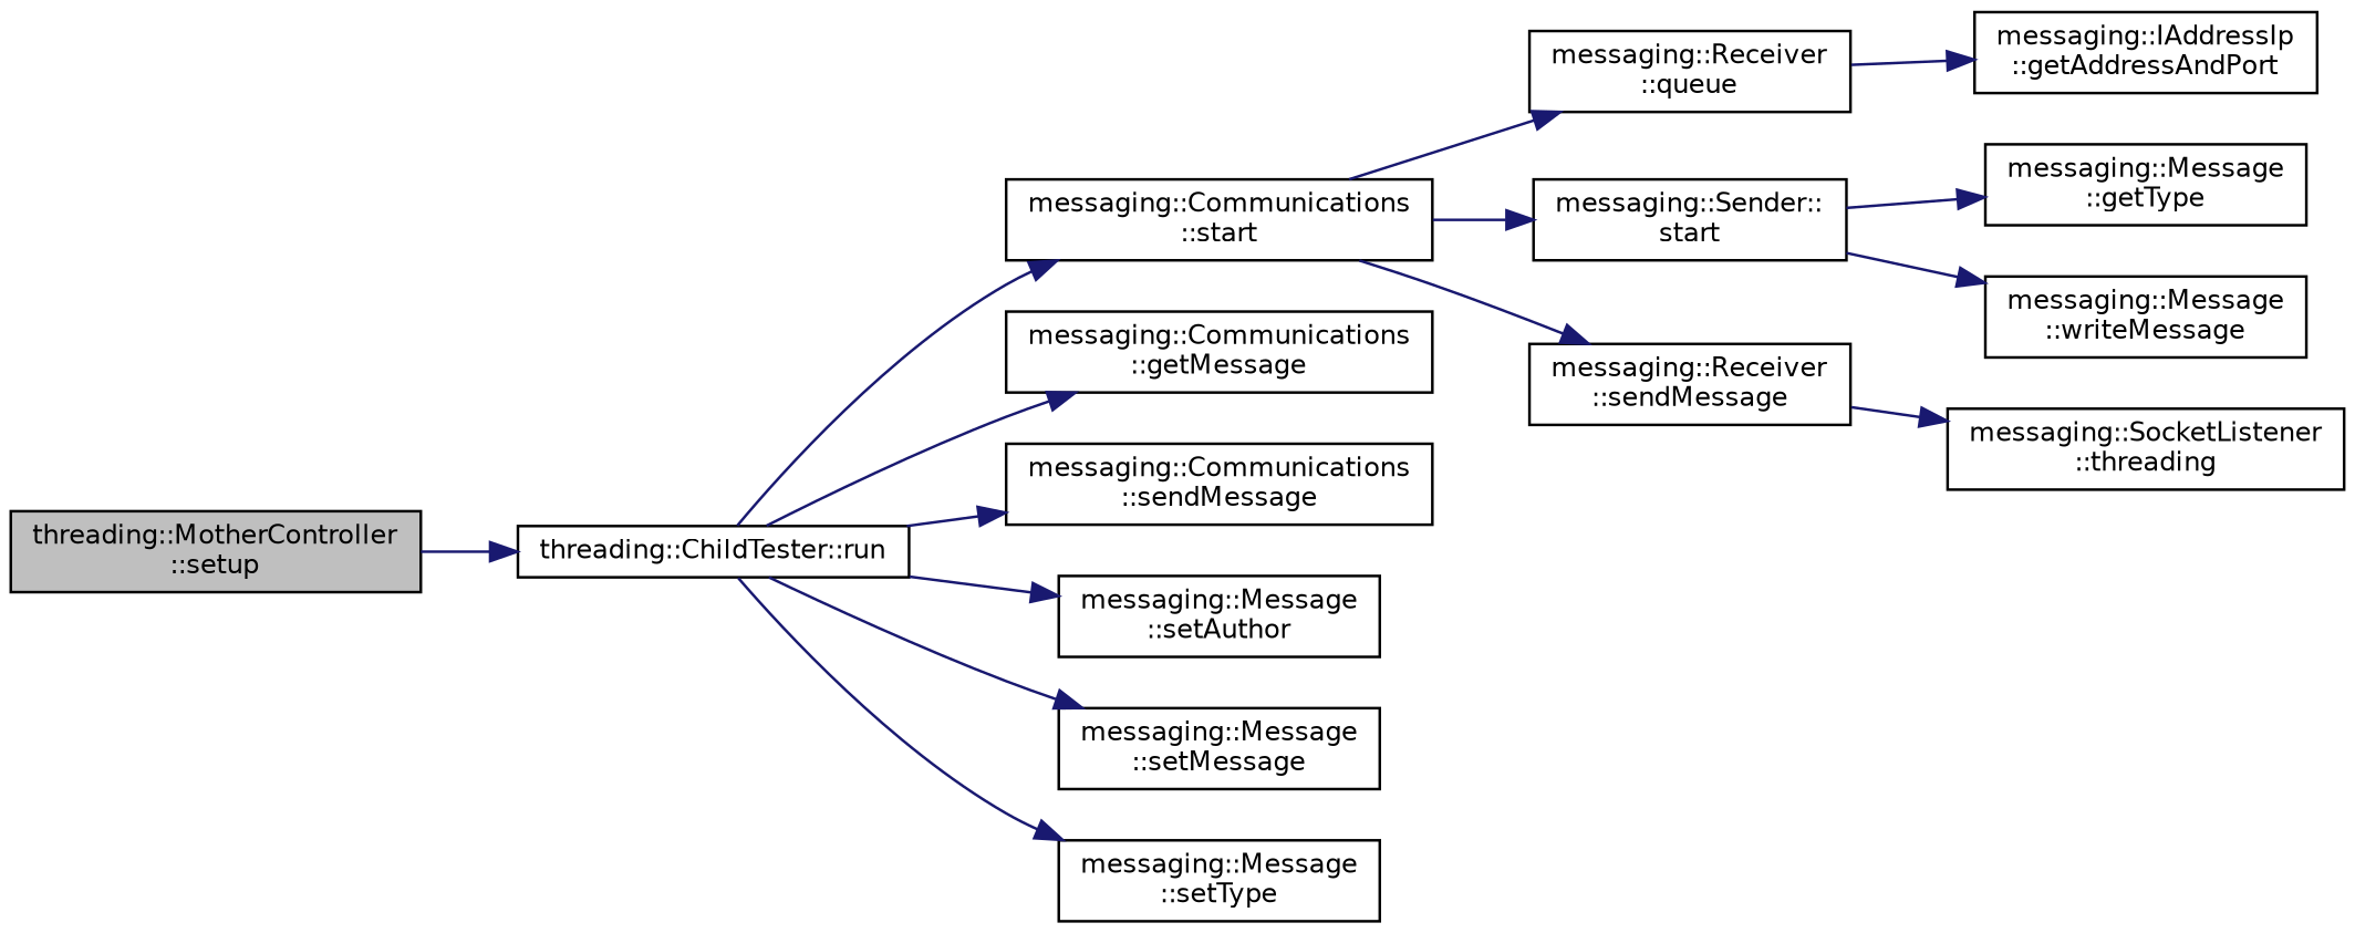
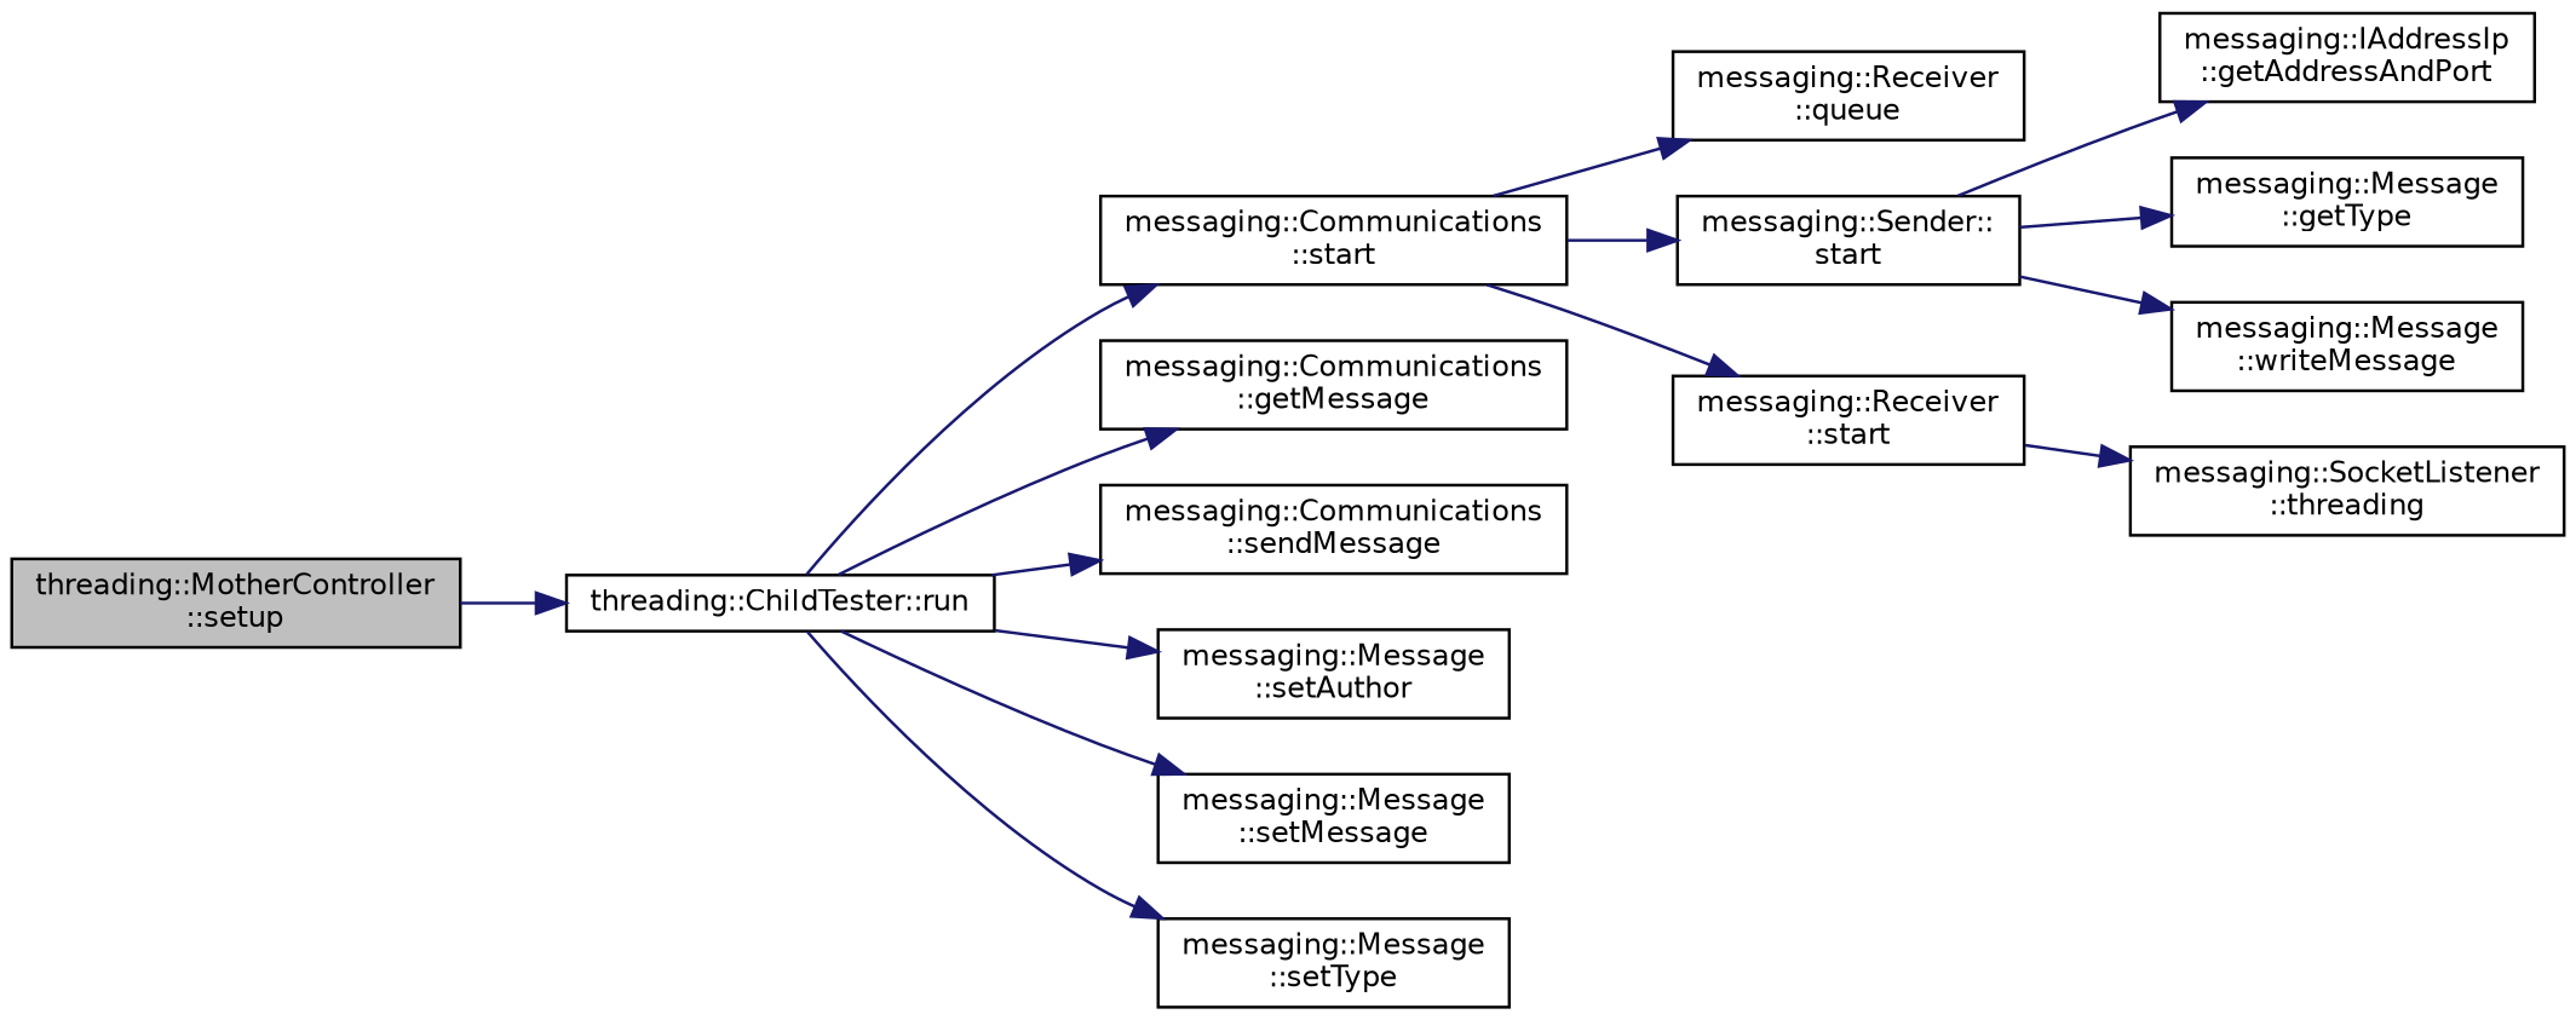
  digraph {
    rankdir=LR
    node [color=black fillcolor=white fontname=Helvetica fontsize=10 shape=record style=filled]
    edge [color=midnightblue fontname=Helvetica fontsize=10 labelfontname=Helvetica labelfontsize=10 style=solid]
    n1 [fillcolor=grey75 fontcolor=black height=0.2 label="threading::MotherController\l::setup" width=0.4]
    n2 [height=0.2 label="threading::ChildTester::run" width=0.4]
    n3 [height=0.2 label="messaging::Communications\l::start" width=0.4]
    n4 [height=0.2 label="messaging::Communications\l::getMessage" width=0.4]
    n5 [height=0.2 label="messaging::Communications\l::sendMessage" width=0.4]
    n6 [height=0.2 label="messaging::Message\l::setAuthor" width=0.4]
    n7 [height=0.2 label="messaging::Message\l::setMessage" width=0.4]
    n8 [height=0.2 label="messaging::Message\l::setType" width=0.4]
    n9 [height=0.2 label="messaging::Receiver\l::queue" width=0.4]
    n10 [height=0.2 label="messaging::Sender::\lstart" width=0.4]
-   n11 [height=0.2 label="messaging::Receiver\l::sendMessage" width=0.4]
+   n11 [height=0.2 label="messaging::Receiver\l::start" width=0.4]
    n12 [height=0.2 label="messaging::IAddressIp\l::getAddressAndPort" width=0.4]
    n13 [height=0.2 label="messaging::Message\l::getType" width=0.4]
    n14 [height=0.2 label="messaging::Message\l::writeMessage" width=0.4]
    n15 [height=0.2 label="messaging::SocketListener\l::threading" width=0.4]
    n1 -> n2
    n2 -> n3
    n2 -> n4
    n2 -> n5
    n2 -> n6
    n2 -> n7
    n2 -> n8
    n3 -> n9
    n3 -> n10
    n3 -> n11
-   n9 -> n12
+   n10 -> n12
    n10 -> n13
    n10 -> n14
    n11 -> n15
  }
